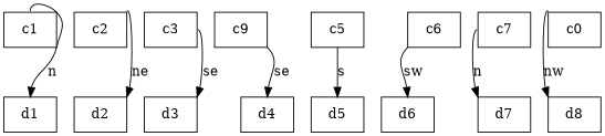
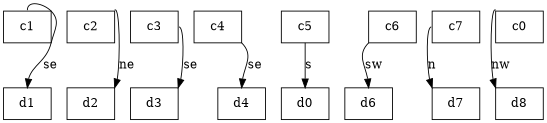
  digraph {
    node [shape=box]
    edge [headport=n]
    c1
    d1
    c2
    d2
    c3
    d3
-   c4 [label=c9]
+   c4
    d4
    c5
-   d5
+   d5 [label=d0]
    c6
    d6
    c7
    d7
    n15 [label=c0]
    d8
-   c1 -> d1 [label=n tailport=n]
+   c1 -> d1 [label=se tailport=n]
    c2 -> d2 [headport=ne label=ne tailport=ne]
    c3 -> d3 [headport=ne label=se tailport=e]
    c4 -> d4 [label=se tailport=se]
    c5 -> d5 [label=s tailport=s]
    c6 -> d6 [label=sw tailport=sw]
    c7 -> d7 [headport=nw label=n tailport=w]
    n15 -> d8 [headport=nw label=nw tailport=nw]
  }
